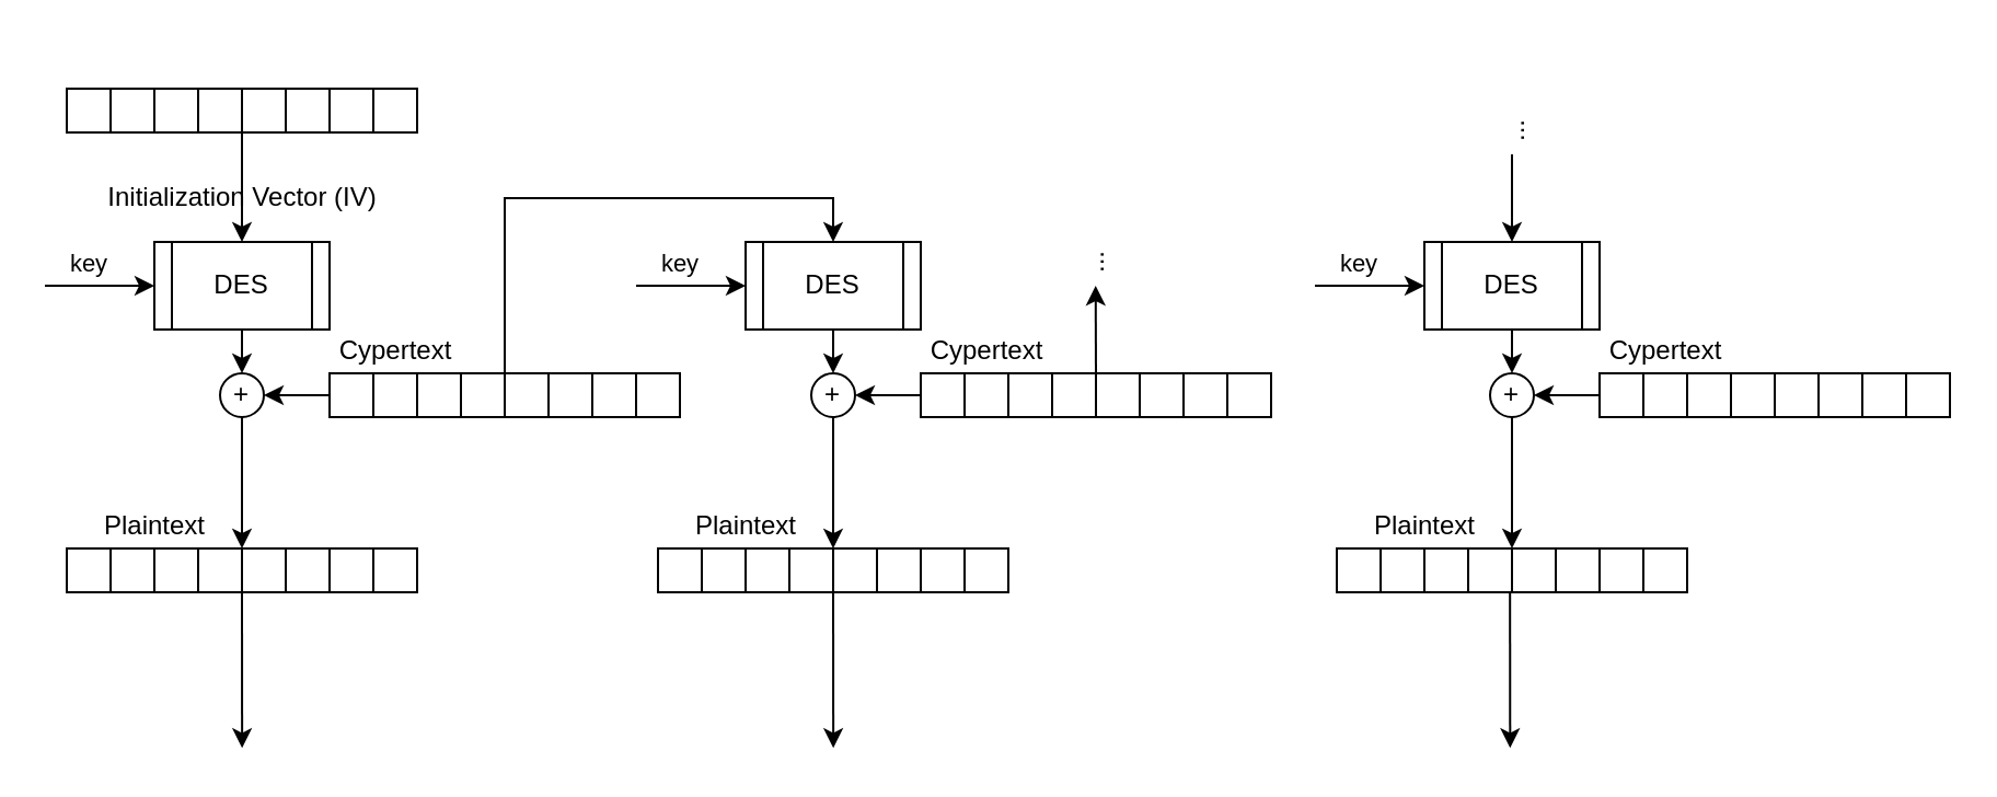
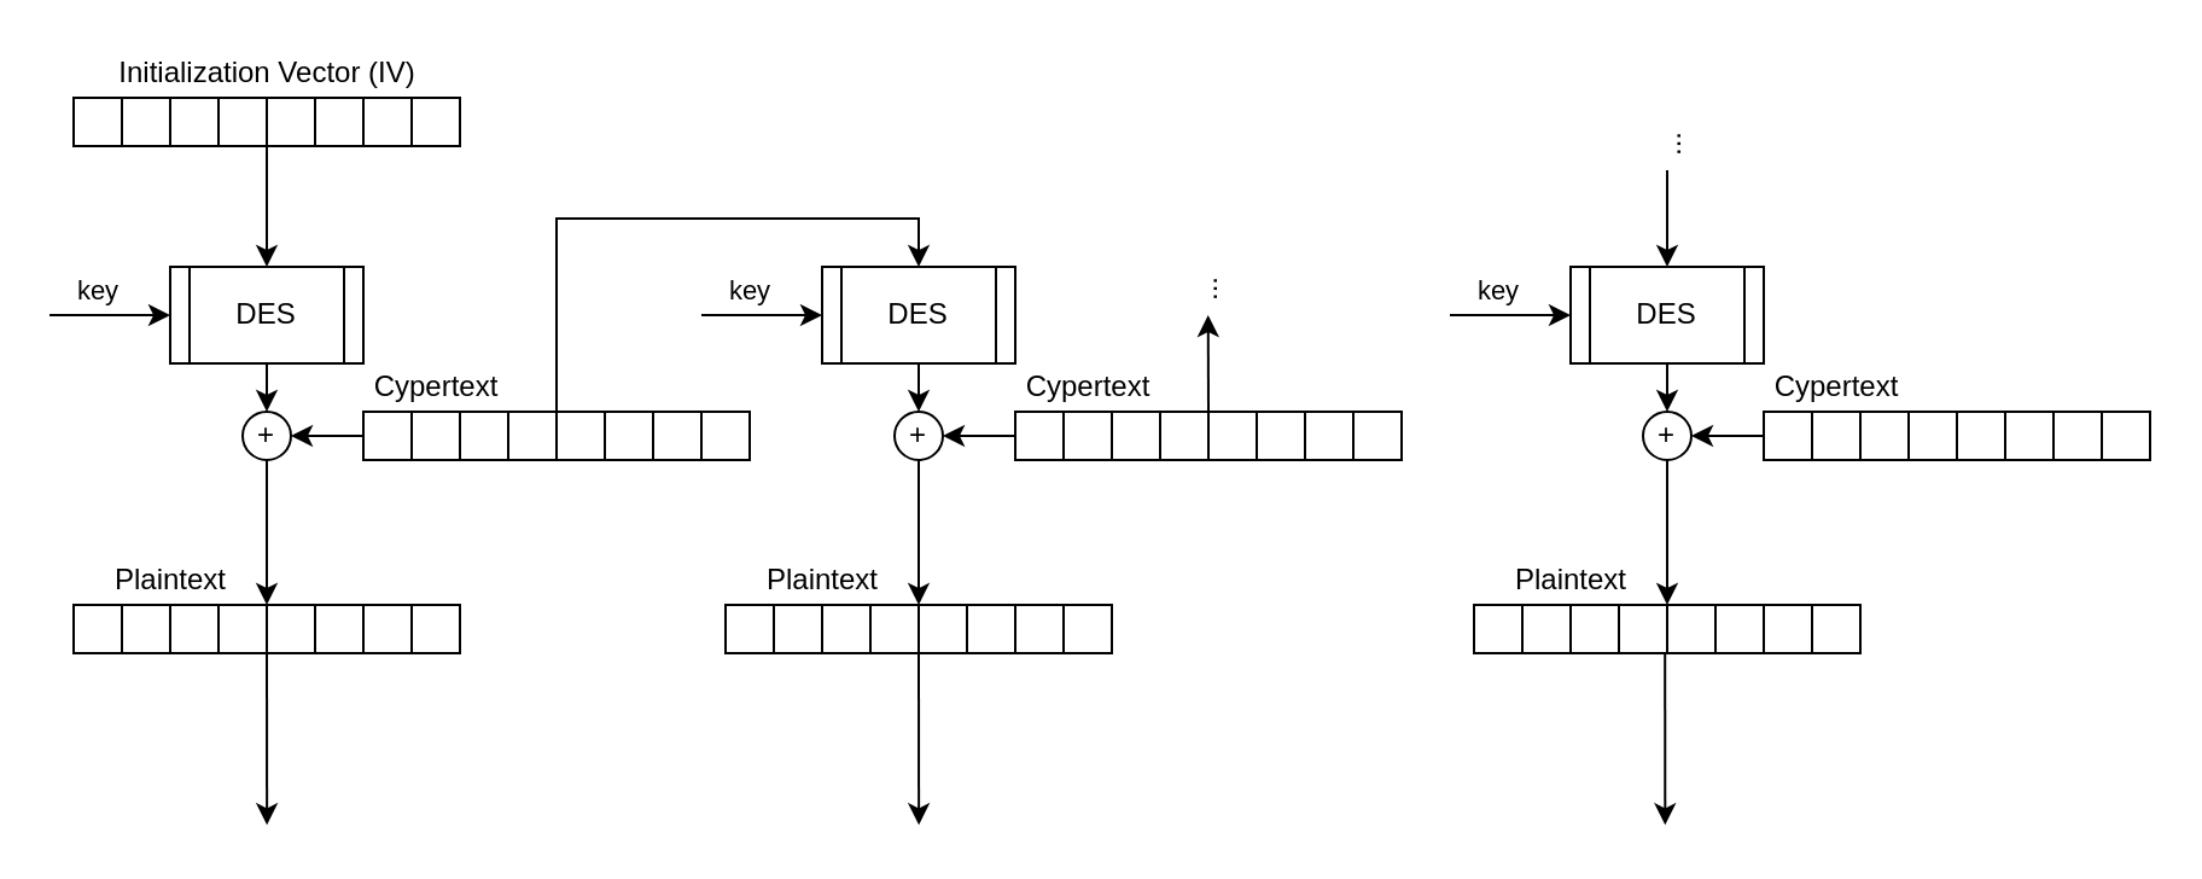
  <mxCell id="0" />
  <mxCell id="1" parent="0" />
  <mxCell id="2" value="key" style="edgeStyle=none;html=1;entryX=0;entryY=0.5;entryDx=0;entryDy=0;" parent="1" target="13" edge="1"><mxGeometry x="-0.2" y="10" relative="1" as="geometry"><mxPoint x="20" y="130" as="sourcePoint" /><mxPoint as="offset" /></mxGeometry></mxCell>
  <mxCell id="3" value="" style="whiteSpace=wrap;html=1;" parent="1" vertex="1"><mxGeometry x="30" y="40" width="20" height="20" as="geometry" /></mxCell>
  <mxCell id="4" value="" style="whiteSpace=wrap;html=1;" parent="1" vertex="1"><mxGeometry x="50" y="40" width="20" height="20" as="geometry" /></mxCell>
  <mxCell id="5" value="" style="whiteSpace=wrap;html=1;" parent="1" vertex="1"><mxGeometry x="70" y="40" width="20" height="20" as="geometry" /></mxCell>
  <mxCell id="6" value="" style="whiteSpace=wrap;html=1;" parent="1" vertex="1"><mxGeometry x="90" y="40" width="20" height="20" as="geometry" /></mxCell>
  <mxCell id="7" style="edgeStyle=none;html=1;exitX=0;exitY=1;exitDx=0;exitDy=0;entryX=0.5;entryY=0;entryDx=0;entryDy=0;" parent="1" source="8" target="13" edge="1"><mxGeometry relative="1" as="geometry" /></mxCell>
  <mxCell id="8" value="" style="whiteSpace=wrap;html=1;" parent="1" vertex="1"><mxGeometry x="110" y="40" width="20" height="20" as="geometry" /></mxCell>
  <mxCell id="9" value="" style="whiteSpace=wrap;html=1;" parent="1" vertex="1"><mxGeometry x="130" y="40" width="20" height="20" as="geometry" /></mxCell>
  <mxCell id="10" value="" style="whiteSpace=wrap;html=1;" parent="1" vertex="1"><mxGeometry x="150" y="40" width="20" height="20" as="geometry" /></mxCell>
  <mxCell id="11" value="" style="whiteSpace=wrap;html=1;" parent="1" vertex="1"><mxGeometry x="170" y="40" width="20" height="20" as="geometry" /></mxCell>
  <mxCell id="12" style="edgeStyle=none;html=1;exitX=0.5;exitY=1;exitDx=0;exitDy=0;entryX=0.5;entryY=0;entryDx=0;entryDy=0;" parent="1" source="13" target="15" edge="1"><mxGeometry relative="1" as="geometry" /></mxCell>
  <mxCell id="13" value="DES" style="shape=process;whiteSpace=wrap;html=1;backgroundOutline=1;" parent="1" vertex="1"><mxGeometry x="70" y="110" width="80" height="40" as="geometry" /></mxCell>
  <mxCell id="14" style="edgeStyle=none;html=1;exitX=0.5;exitY=1;exitDx=0;exitDy=0;entryX=0;entryY=0;entryDx=0;entryDy=0;" parent="1" source="15" target="33" edge="1"><mxGeometry relative="1" as="geometry" /></mxCell>
  <mxCell id="15" value="+" style="ellipse;whiteSpace=wrap;html=1;" parent="1" vertex="1"><mxGeometry x="100" y="170" width="20" height="20" as="geometry" /></mxCell>
  <mxCell id="16" style="edgeStyle=none;html=1;exitX=0;exitY=0.5;exitDx=0;exitDy=0;entryX=1;entryY=0.5;entryDx=0;entryDy=0;" edge="1" parent="1" source="17" target="15"><mxGeometry relative="1" as="geometry" /></mxCell>
  <mxCell id="17" value="" style="whiteSpace=wrap;html=1;" parent="1" vertex="1"><mxGeometry x="150" y="170" width="20" height="20" as="geometry" /></mxCell>
  <mxCell id="18" value="" style="whiteSpace=wrap;html=1;" parent="1" vertex="1"><mxGeometry x="170" y="170" width="20" height="20" as="geometry" /></mxCell>
  <mxCell id="19" value="" style="whiteSpace=wrap;html=1;" parent="1" vertex="1"><mxGeometry x="190" y="170" width="20" height="20" as="geometry" /></mxCell>
  <mxCell id="20" style="edgeStyle=none;html=1;exitX=1;exitY=0;exitDx=0;exitDy=0;entryX=0.5;entryY=0;entryDx=0;entryDy=0;rounded=0;" edge="1" parent="1" source="21" target="40"><mxGeometry relative="1" as="geometry"><Array as="points"><mxPoint x="230" y="90" /><mxPoint x="380" y="90" /></Array></mxGeometry></mxCell>
  <mxCell id="21" value="" style="whiteSpace=wrap;html=1;" parent="1" vertex="1"><mxGeometry x="210" y="170" width="20" height="20" as="geometry" /></mxCell>
  <mxCell id="22" value="" style="whiteSpace=wrap;html=1;" parent="1" vertex="1"><mxGeometry x="230" y="170" width="20" height="20" as="geometry" /></mxCell>
  <mxCell id="23" value="" style="whiteSpace=wrap;html=1;" parent="1" vertex="1"><mxGeometry x="250" y="170" width="20" height="20" as="geometry" /></mxCell>
  <mxCell id="24" value="" style="whiteSpace=wrap;html=1;" parent="1" vertex="1"><mxGeometry x="270" y="170" width="20" height="20" as="geometry" /></mxCell>
  <mxCell id="25" value="" style="whiteSpace=wrap;html=1;" parent="1" vertex="1"><mxGeometry x="290" y="170" width="20" height="20" as="geometry" /></mxCell>
- <mxCell id="26" value="Initialization Vector (IV)" style="text;html=1;resizable=0;autosize=1;align=center;verticalAlign=middle;points=[];fillColor=none;strokeColor=none;rounded=0;" parent="1" vertex="1"><mxGeometry x="40" y="80" width="140" height="20" as="geometry" /></mxCell>
+ <mxCell id="26" value="Initialization Vector (IV)" style="text;html=1;resizable=0;autosize=1;align=center;verticalAlign=middle;points=[];fillColor=none;strokeColor=none;rounded=0;" parent="1" vertex="1"><mxGeometry x="40" y="20" width="140" height="20" as="geometry" /></mxCell>
  <mxCell id="27" value="Cypertext" style="text;html=1;resizable=0;autosize=1;align=center;verticalAlign=middle;points=[];fillColor=none;strokeColor=none;rounded=0;" parent="1" vertex="1"><mxGeometry x="145" y="150" width="70" height="20" as="geometry" /></mxCell>
  <mxCell id="28" value="" style="whiteSpace=wrap;html=1;" parent="1" vertex="1"><mxGeometry x="30" y="250" width="20" height="20" as="geometry" /></mxCell>
  <mxCell id="29" value="" style="whiteSpace=wrap;html=1;" parent="1" vertex="1"><mxGeometry x="50" y="250" width="20" height="20" as="geometry" /></mxCell>
  <mxCell id="30" value="" style="whiteSpace=wrap;html=1;" parent="1" vertex="1"><mxGeometry x="70" y="250" width="20" height="20" as="geometry" /></mxCell>
  <mxCell id="31" style="edgeStyle=none;html=1;exitX=1;exitY=1;exitDx=0;exitDy=0;" parent="1" source="32" edge="1"><mxGeometry relative="1" as="geometry"><mxPoint x="110.069" y="341.149" as="targetPoint" /></mxGeometry></mxCell>
  <mxCell id="32" value="" style="whiteSpace=wrap;html=1;" parent="1" vertex="1"><mxGeometry x="90" y="250" width="20" height="20" as="geometry" /></mxCell>
  <mxCell id="33" value="" style="whiteSpace=wrap;html=1;" parent="1" vertex="1"><mxGeometry x="110" y="250" width="20" height="20" as="geometry" /></mxCell>
  <mxCell id="34" value="" style="whiteSpace=wrap;html=1;" parent="1" vertex="1"><mxGeometry x="130" y="250" width="20" height="20" as="geometry" /></mxCell>
  <mxCell id="35" value="" style="whiteSpace=wrap;html=1;" parent="1" vertex="1"><mxGeometry x="150" y="250" width="20" height="20" as="geometry" /></mxCell>
  <mxCell id="36" value="" style="whiteSpace=wrap;html=1;" parent="1" vertex="1"><mxGeometry x="170" y="250" width="20" height="20" as="geometry" /></mxCell>
  <mxCell id="37" value="Plaintext" style="text;html=1;resizable=0;autosize=1;align=center;verticalAlign=middle;points=[];fillColor=none;strokeColor=none;rounded=0;" parent="1" vertex="1"><mxGeometry x="40" y="230" width="60" height="20" as="geometry" /></mxCell>
  <mxCell id="38" value="key" style="edgeStyle=none;html=1;entryX=0;entryY=0.5;entryDx=0;entryDy=0;" edge="1" parent="1" target="40"><mxGeometry x="-0.2" y="10" relative="1" as="geometry"><mxPoint x="290" y="130" as="sourcePoint" /><mxPoint as="offset" /></mxGeometry></mxCell>
  <mxCell id="39" style="edgeStyle=none;html=1;exitX=0.5;exitY=1;exitDx=0;exitDy=0;entryX=0.5;entryY=0;entryDx=0;entryDy=0;" edge="1" parent="1" source="40" target="42"><mxGeometry relative="1" as="geometry" /></mxCell>
  <mxCell id="40" value="DES" style="shape=process;whiteSpace=wrap;html=1;backgroundOutline=1;" vertex="1" parent="1"><mxGeometry x="340" y="110" width="80" height="40" as="geometry" /></mxCell>
  <mxCell id="41" style="edgeStyle=none;html=1;exitX=0.5;exitY=1;exitDx=0;exitDy=0;entryX=0;entryY=0;entryDx=0;entryDy=0;" edge="1" parent="1" source="42" target="58"><mxGeometry relative="1" as="geometry" /></mxCell>
  <mxCell id="42" value="+" style="ellipse;whiteSpace=wrap;html=1;" vertex="1" parent="1"><mxGeometry x="370" y="170" width="20" height="20" as="geometry" /></mxCell>
  <mxCell id="43" style="edgeStyle=none;html=1;exitX=0;exitY=0.5;exitDx=0;exitDy=0;entryX=1;entryY=0.5;entryDx=0;entryDy=0;" edge="1" parent="1" source="44" target="42"><mxGeometry relative="1" as="geometry" /></mxCell>
  <mxCell id="44" value="" style="whiteSpace=wrap;html=1;" vertex="1" parent="1"><mxGeometry x="420" y="170" width="20" height="20" as="geometry" /></mxCell>
  <mxCell id="45" value="" style="whiteSpace=wrap;html=1;" vertex="1" parent="1"><mxGeometry x="440" y="170" width="20" height="20" as="geometry" /></mxCell>
  <mxCell id="46" value="" style="whiteSpace=wrap;html=1;" vertex="1" parent="1"><mxGeometry x="460" y="170" width="20" height="20" as="geometry" /></mxCell>
  <mxCell id="47" style="edgeStyle=none;rounded=0;html=1;exitX=1;exitY=0;exitDx=0;exitDy=0;" edge="1" parent="1" source="48"><mxGeometry relative="1" as="geometry"><mxPoint x="499.87" y="130" as="targetPoint" /></mxGeometry></mxCell>
  <mxCell id="48" value="" style="whiteSpace=wrap;html=1;" vertex="1" parent="1"><mxGeometry x="480" y="170" width="20" height="20" as="geometry" /></mxCell>
  <mxCell id="49" value="" style="whiteSpace=wrap;html=1;" vertex="1" parent="1"><mxGeometry x="500" y="170" width="20" height="20" as="geometry" /></mxCell>
  <mxCell id="50" value="" style="whiteSpace=wrap;html=1;" vertex="1" parent="1"><mxGeometry x="520" y="170" width="20" height="20" as="geometry" /></mxCell>
  <mxCell id="51" value="" style="whiteSpace=wrap;html=1;" vertex="1" parent="1"><mxGeometry x="540" y="170" width="20" height="20" as="geometry" /></mxCell>
  <mxCell id="52" value="" style="whiteSpace=wrap;html=1;" vertex="1" parent="1"><mxGeometry x="560" y="170" width="20" height="20" as="geometry" /></mxCell>
  <mxCell id="53" value="Cypertext" style="text;html=1;resizable=0;autosize=1;align=center;verticalAlign=middle;points=[];fillColor=none;strokeColor=none;rounded=0;" vertex="1" parent="1"><mxGeometry x="415" y="150" width="70" height="20" as="geometry" /></mxCell>
  <mxCell id="54" value="" style="whiteSpace=wrap;html=1;" vertex="1" parent="1"><mxGeometry x="300" y="250" width="20" height="20" as="geometry" /></mxCell>
  <mxCell id="55" value="" style="whiteSpace=wrap;html=1;" vertex="1" parent="1"><mxGeometry x="320" y="250" width="20" height="20" as="geometry" /></mxCell>
  <mxCell id="56" value="" style="whiteSpace=wrap;html=1;" vertex="1" parent="1"><mxGeometry x="340" y="250" width="20" height="20" as="geometry" /></mxCell>
  <mxCell id="57" value="" style="whiteSpace=wrap;html=1;" vertex="1" parent="1"><mxGeometry x="360" y="250" width="20" height="20" as="geometry" /></mxCell>
  <mxCell id="58" value="" style="whiteSpace=wrap;html=1;" vertex="1" parent="1"><mxGeometry x="380" y="250" width="20" height="20" as="geometry" /></mxCell>
  <mxCell id="59" value="" style="whiteSpace=wrap;html=1;" vertex="1" parent="1"><mxGeometry x="400" y="250" width="20" height="20" as="geometry" /></mxCell>
  <mxCell id="60" value="" style="whiteSpace=wrap;html=1;" vertex="1" parent="1"><mxGeometry x="420" y="250" width="20" height="20" as="geometry" /></mxCell>
  <mxCell id="61" value="" style="whiteSpace=wrap;html=1;" vertex="1" parent="1"><mxGeometry x="440" y="250" width="20" height="20" as="geometry" /></mxCell>
  <mxCell id="62" value="Plaintext" style="text;html=1;resizable=0;autosize=1;align=center;verticalAlign=middle;points=[];fillColor=none;strokeColor=none;rounded=0;" vertex="1" parent="1"><mxGeometry x="310" y="230" width="60" height="20" as="geometry" /></mxCell>
  <mxCell id="63" value="key" style="edgeStyle=none;html=1;entryX=0;entryY=0.5;entryDx=0;entryDy=0;" edge="1" parent="1" target="65"><mxGeometry x="-0.2" y="10" relative="1" as="geometry"><mxPoint x="600" y="130" as="sourcePoint" /><mxPoint as="offset" /></mxGeometry></mxCell>
  <mxCell id="64" style="edgeStyle=none;html=1;exitX=0.5;exitY=1;exitDx=0;exitDy=0;entryX=0.5;entryY=0;entryDx=0;entryDy=0;" edge="1" parent="1" source="65" target="67"><mxGeometry relative="1" as="geometry" /></mxCell>
  <mxCell id="65" value="DES" style="shape=process;whiteSpace=wrap;html=1;backgroundOutline=1;" vertex="1" parent="1"><mxGeometry x="650" y="110" width="80" height="40" as="geometry" /></mxCell>
  <mxCell id="66" style="edgeStyle=none;html=1;exitX=0.5;exitY=1;exitDx=0;exitDy=0;entryX=0;entryY=0;entryDx=0;entryDy=0;" edge="1" parent="1" source="67" target="82"><mxGeometry relative="1" as="geometry" /></mxCell>
  <mxCell id="67" value="+" style="ellipse;whiteSpace=wrap;html=1;" vertex="1" parent="1"><mxGeometry x="680" y="170" width="20" height="20" as="geometry" /></mxCell>
  <mxCell id="68" style="edgeStyle=none;html=1;exitX=0;exitY=0.5;exitDx=0;exitDy=0;entryX=1;entryY=0.5;entryDx=0;entryDy=0;" edge="1" parent="1" source="69" target="67"><mxGeometry relative="1" as="geometry" /></mxCell>
  <mxCell id="69" value="" style="whiteSpace=wrap;html=1;" vertex="1" parent="1"><mxGeometry x="730" y="170" width="20" height="20" as="geometry" /></mxCell>
  <mxCell id="70" value="" style="whiteSpace=wrap;html=1;" vertex="1" parent="1"><mxGeometry x="750" y="170" width="20" height="20" as="geometry" /></mxCell>
  <mxCell id="71" value="" style="whiteSpace=wrap;html=1;" vertex="1" parent="1"><mxGeometry x="770" y="170" width="20" height="20" as="geometry" /></mxCell>
  <mxCell id="72" value="" style="whiteSpace=wrap;html=1;" vertex="1" parent="1"><mxGeometry x="790" y="170" width="20" height="20" as="geometry" /></mxCell>
  <mxCell id="73" value="" style="whiteSpace=wrap;html=1;" vertex="1" parent="1"><mxGeometry x="810" y="170" width="20" height="20" as="geometry" /></mxCell>
  <mxCell id="74" value="" style="whiteSpace=wrap;html=1;" vertex="1" parent="1"><mxGeometry x="830" y="170" width="20" height="20" as="geometry" /></mxCell>
  <mxCell id="75" value="" style="whiteSpace=wrap;html=1;" vertex="1" parent="1"><mxGeometry x="850" y="170" width="20" height="20" as="geometry" /></mxCell>
  <mxCell id="76" value="" style="whiteSpace=wrap;html=1;" vertex="1" parent="1"><mxGeometry x="870" y="170" width="20" height="20" as="geometry" /></mxCell>
  <mxCell id="77" value="Cypertext" style="text;html=1;resizable=0;autosize=1;align=center;verticalAlign=middle;points=[];fillColor=none;strokeColor=none;rounded=0;" vertex="1" parent="1"><mxGeometry x="725" y="150" width="70" height="20" as="geometry" /></mxCell>
  <mxCell id="78" value="" style="whiteSpace=wrap;html=1;" vertex="1" parent="1"><mxGeometry x="610" y="250" width="20" height="20" as="geometry" /></mxCell>
  <mxCell id="79" value="" style="whiteSpace=wrap;html=1;" vertex="1" parent="1"><mxGeometry x="630" y="250" width="20" height="20" as="geometry" /></mxCell>
  <mxCell id="80" value="" style="whiteSpace=wrap;html=1;" vertex="1" parent="1"><mxGeometry x="650" y="250" width="20" height="20" as="geometry" /></mxCell>
  <mxCell id="81" value="" style="whiteSpace=wrap;html=1;" vertex="1" parent="1"><mxGeometry x="670" y="250" width="20" height="20" as="geometry" /></mxCell>
  <mxCell id="82" value="" style="whiteSpace=wrap;html=1;" vertex="1" parent="1"><mxGeometry x="690" y="250" width="20" height="20" as="geometry" /></mxCell>
  <mxCell id="83" value="" style="whiteSpace=wrap;html=1;" vertex="1" parent="1"><mxGeometry x="710" y="250" width="20" height="20" as="geometry" /></mxCell>
  <mxCell id="84" value="" style="whiteSpace=wrap;html=1;" vertex="1" parent="1"><mxGeometry x="730" y="250" width="20" height="20" as="geometry" /></mxCell>
  <mxCell id="85" value="" style="whiteSpace=wrap;html=1;" vertex="1" parent="1"><mxGeometry x="750" y="250" width="20" height="20" as="geometry" /></mxCell>
  <mxCell id="86" value="Plaintext" style="text;html=1;resizable=0;autosize=1;align=center;verticalAlign=middle;points=[];fillColor=none;strokeColor=none;rounded=0;" vertex="1" parent="1"><mxGeometry x="620" y="230" width="60" height="20" as="geometry" /></mxCell>
  <mxCell id="87" value="..." style="text;html=1;resizable=0;autosize=1;align=center;verticalAlign=middle;points=[];fillColor=none;strokeColor=none;rounded=0;rotation=-90;" vertex="1" parent="1"><mxGeometry x="485" y="110" width="30" height="20" as="geometry" /></mxCell>
  <mxCell id="88" style="edgeStyle=none;rounded=0;html=1;entryX=0.5;entryY=0;entryDx=0;entryDy=0;" edge="1" parent="1" target="65"><mxGeometry relative="1" as="geometry"><mxPoint x="690" y="70" as="sourcePoint" /></mxGeometry></mxCell>
  <mxCell id="89" value="..." style="text;html=1;resizable=0;autosize=1;align=center;verticalAlign=middle;points=[];fillColor=none;strokeColor=none;rounded=0;rotation=-90;" vertex="1" parent="1"><mxGeometry x="677" y="50" width="30" height="20" as="geometry" /></mxCell>
  <mxCell id="90" style="edgeStyle=none;html=1;exitX=1;exitY=1;exitDx=0;exitDy=0;" edge="1" parent="1"><mxGeometry relative="1" as="geometry"><mxPoint x="380.069" y="341.149" as="targetPoint" /><mxPoint x="380" y="270" as="sourcePoint" /></mxGeometry></mxCell>
  <mxCell id="91" style="edgeStyle=none;html=1;exitX=1;exitY=1;exitDx=0;exitDy=0;" edge="1" parent="1"><mxGeometry relative="1" as="geometry"><mxPoint x="689.159" y="341.149" as="targetPoint" /><mxPoint x="689.09" y="270" as="sourcePoint" /></mxGeometry></mxCell>
